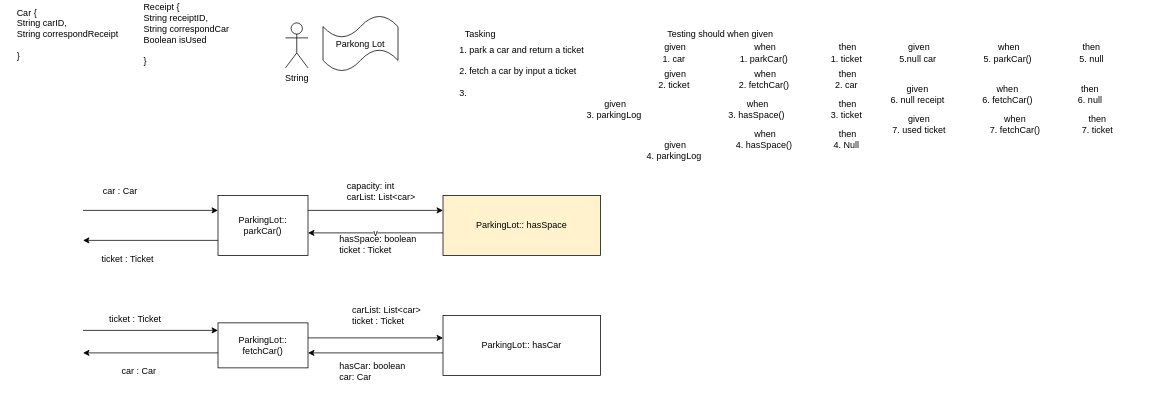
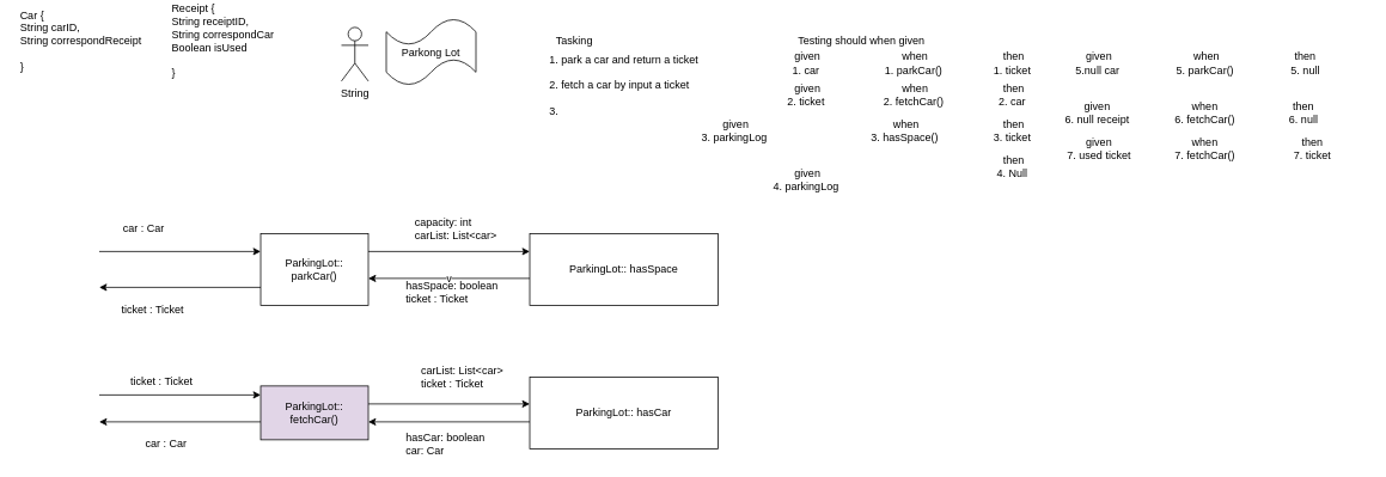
  <mxCell id="0" />
  <mxCell id="1" parent="0" />
  <mxCell id="2" value="ParkingLot:: parkCar()" style="rounded=0;whiteSpace=wrap;html=1;" vertex="1" parent="1"><mxGeometry x="290" y="260" width="120" height="80" as="geometry" /></mxCell>
  <mxCell id="3" value="String" style="shape=umlActor;verticalLabelPosition=bottom;verticalAlign=top;html=1;outlineConnect=0;" vertex="1" parent="1"><mxGeometry x="380" y="30" width="30" height="60" as="geometry" /></mxCell>
  <mxCell id="4" value="Parkong Lot" style="shape=tape;whiteSpace=wrap;html=1;" vertex="1" parent="1"><mxGeometry x="430" y="20" width="100" height="75" as="geometry" /></mxCell>
- <mxCell id="5" value="ParkingLot:: fetchCar()" style="rounded=0;whiteSpace=wrap;html=1;" vertex="1" parent="1"><mxGeometry x="290" y="430" width="120" height="60" as="geometry" /></mxCell>
+ <mxCell id="5" value="ParkingLot:: fetchCar()" style="rounded=0;whiteSpace=wrap;html=1;fillColor=#e1d5e7;" vertex="1" parent="1"><mxGeometry x="290" y="430" width="120" height="60" as="geometry" /></mxCell>
  <mxCell id="6" value="" style="endArrow=classic;html=1;rounded=0;" edge="1" parent="1"><mxGeometry width="50" height="50" relative="1" as="geometry"><mxPoint x="110" y="280" as="sourcePoint" /><mxPoint x="290" y="280" as="targetPoint" /></mxGeometry></mxCell>
  <mxCell id="7" value="" style="endArrow=classic;html=1;rounded=0;exitX=0;exitY=0.75;exitDx=0;exitDy=0;" edge="1" parent="1" source="2"><mxGeometry width="50" height="50" relative="1" as="geometry"><mxPoint x="160" y="500" as="sourcePoint" /><mxPoint x="110" y="320" as="targetPoint" /></mxGeometry></mxCell>
  <mxCell id="8" value="" style="endArrow=classic;html=1;rounded=0;" edge="1" parent="1"><mxGeometry width="50" height="50" relative="1" as="geometry"><mxPoint x="110" y="440" as="sourcePoint" /><mxPoint x="290" y="440" as="targetPoint" /></mxGeometry></mxCell>
  <mxCell id="9" value="" style="endArrow=classic;html=1;rounded=0;exitX=0;exitY=0.75;exitDx=0;exitDy=0;" edge="1" parent="1"><mxGeometry width="50" height="50" relative="1" as="geometry"><mxPoint x="290" y="470" as="sourcePoint" /><mxPoint x="110" y="470" as="targetPoint" /></mxGeometry></mxCell>
  <mxCell id="10" value="car : Car" style="text;html=1;strokeColor=none;fillColor=none;align=center;verticalAlign=middle;whiteSpace=wrap;rounded=0;" vertex="1" parent="1"><mxGeometry x="130" y="240" width="60" height="30" as="geometry" /></mxCell>
  <mxCell id="11" value="car : Car" style="text;html=1;strokeColor=none;fillColor=none;align=center;verticalAlign=middle;whiteSpace=wrap;rounded=0;" vertex="1" parent="1"><mxGeometry x="150" y="480" width="70" height="30" as="geometry" /></mxCell>
  <mxCell id="12" value="ticket : Ticket" style="text;html=1;strokeColor=none;fillColor=none;align=center;verticalAlign=middle;whiteSpace=wrap;rounded=0;" vertex="1" parent="1"><mxGeometry x="120" y="330" width="100" height="30" as="geometry" /></mxCell>
  <mxCell id="13" value="ticket : Ticket" style="text;html=1;strokeColor=none;fillColor=none;align=center;verticalAlign=middle;whiteSpace=wrap;rounded=0;" vertex="1" parent="1"><mxGeometry x="130" y="410" width="100" height="30" as="geometry" /></mxCell>
  <mxCell id="14" value="Tasking" style="text;html=1;strokeColor=none;fillColor=none;align=center;verticalAlign=middle;whiteSpace=wrap;rounded=0;" vertex="1" parent="1"><mxGeometry x="610" y="30" width="60" height="30" as="geometry" /></mxCell>
  <mxCell id="15" value="Testing should when given" style="text;html=1;strokeColor=none;fillColor=none;align=center;verticalAlign=middle;whiteSpace=wrap;rounded=0;" vertex="1" parent="1"><mxGeometry x="850" y="30" width="220" height="30" as="geometry" /></mxCell>
  <mxCell id="16" value="1. park a car and return a ticket&lt;br&gt;&lt;br&gt;2. fetch a car by input a ticket&lt;br&gt;&lt;br&gt;3.&amp;nbsp;" style="text;html=1;strokeColor=none;fillColor=none;align=left;verticalAlign=middle;whiteSpace=wrap;rounded=0;" vertex="1" parent="1"><mxGeometry x="610" y="80" width="210" height="30" as="geometry" /></mxCell>
  <mxCell id="17" value="given&lt;br&gt;1. car&amp;nbsp;" style="text;html=1;strokeColor=none;fillColor=none;align=center;verticalAlign=middle;whiteSpace=wrap;rounded=0;" vertex="1" parent="1"><mxGeometry x="855" y="55" width="90" height="30" as="geometry" /></mxCell>
  <mxCell id="18" value="then&lt;br&gt;1. ticket&amp;nbsp;" style="text;html=1;strokeColor=none;fillColor=none;align=center;verticalAlign=middle;whiteSpace=wrap;rounded=0;" vertex="1" parent="1"><mxGeometry x="1070" y="55" width="120" height="30" as="geometry" /></mxCell>
  <mxCell id="19" value="given&lt;br&gt;2. ticket&amp;nbsp;" style="text;html=1;strokeColor=none;fillColor=none;align=center;verticalAlign=middle;whiteSpace=wrap;rounded=0;" vertex="1" parent="1"><mxGeometry x="870" y="90" width="60" height="30" as="geometry" /></mxCell>
  <mxCell id="20" value="when&lt;br&gt;1. parkCar()&amp;nbsp;" style="text;html=1;strokeColor=none;fillColor=none;align=center;verticalAlign=middle;whiteSpace=wrap;rounded=0;" vertex="1" parent="1"><mxGeometry x="970" y="55" width="100" height="30" as="geometry" /></mxCell>
  <mxCell id="21" value="when&lt;br&gt;2. fetchCar()&amp;nbsp;" style="text;html=1;strokeColor=none;fillColor=none;align=center;verticalAlign=middle;whiteSpace=wrap;rounded=0;" vertex="1" parent="1"><mxGeometry x="970" y="90" width="100" height="30" as="geometry" /></mxCell>
  <mxCell id="22" value="then&lt;br&gt;2. car&amp;nbsp;" style="text;html=1;strokeColor=none;fillColor=none;align=center;verticalAlign=middle;whiteSpace=wrap;rounded=0;" vertex="1" parent="1"><mxGeometry x="1070" y="90" width="120" height="30" as="geometry" /></mxCell>
  <mxCell id="23" value="Car {&lt;br&gt;String carID,&lt;br&gt;String correspondReceipt&lt;br&gt;&lt;br&gt;}" style="text;html=1;strokeColor=none;fillColor=none;align=left;verticalAlign=middle;whiteSpace=wrap;rounded=0;" vertex="1" parent="1"><mxGeometry x="20" y="30" width="180" height="30" as="geometry" /></mxCell>
  <mxCell id="24" value="Receipt {&lt;br&gt;String receiptID,&lt;br&gt;String correspondCar&lt;br&gt;Boolean isUsed&lt;br&gt;&lt;br&gt;}" style="text;html=1;strokeColor=none;fillColor=none;align=left;verticalAlign=middle;whiteSpace=wrap;rounded=0;" vertex="1" parent="1"><mxGeometry x="189" y="30" width="180" height="30" as="geometry" /></mxCell>
- <mxCell id="25" value="ParkingLot:: hasSpace" style="rounded=0;whiteSpace=wrap;html=1;fillColor=#fff2cc;" vertex="1" parent="1"><mxGeometry x="590" y="260" width="210" height="80" as="geometry" /></mxCell>
+ <mxCell id="25" value="ParkingLot:: hasSpace" style="rounded=0;whiteSpace=wrap;html=1;" vertex="1" parent="1"><mxGeometry x="590" y="260" width="210" height="80" as="geometry" /></mxCell>
  <mxCell id="26" value="ParkingLot:: hasCar" style="rounded=0;whiteSpace=wrap;html=1;" vertex="1" parent="1"><mxGeometry x="590" y="420" width="210" height="80" as="geometry" /></mxCell>
  <mxCell id="27" value="" style="endArrow=classic;html=1;rounded=0;" edge="1" parent="1"><mxGeometry width="50" height="50" relative="1" as="geometry"><mxPoint x="410" y="450" as="sourcePoint" /><mxPoint x="590" y="450" as="targetPoint" /></mxGeometry></mxCell>
  <mxCell id="28" value="" style="endArrow=classic;html=1;rounded=0;" edge="1" parent="1"><mxGeometry width="50" height="50" relative="1" as="geometry"><mxPoint x="410" y="280" as="sourcePoint" /><mxPoint x="590" y="280" as="targetPoint" /></mxGeometry></mxCell>
  <mxCell id="29" value="capacity: int&lt;br&gt;carList: List&amp;lt;car&amp;gt;" style="text;html=1;strokeColor=none;fillColor=none;align=left;verticalAlign=middle;whiteSpace=wrap;rounded=0;" vertex="1" parent="1"><mxGeometry x="460" y="240" width="180" height="30" as="geometry" /></mxCell>
  <mxCell id="30" value="v" style="endArrow=classic;html=1;rounded=0;exitX=0;exitY=0.75;exitDx=0;exitDy=0;" edge="1" parent="1"><mxGeometry width="50" height="50" relative="1" as="geometry"><mxPoint x="590" y="310" as="sourcePoint" /><mxPoint x="410" y="310" as="targetPoint" /></mxGeometry></mxCell>
  <mxCell id="31" value="hasSpace: boolean&lt;br&gt;ticket : Ticket" style="text;html=1;strokeColor=none;fillColor=none;align=left;verticalAlign=middle;whiteSpace=wrap;rounded=0;" vertex="1" parent="1"><mxGeometry x="450" y="310" width="140" height="30" as="geometry" /></mxCell>
  <mxCell id="32" value="&lt;div style=&quot;text-align: left&quot;&gt;&lt;span&gt;carList: List&amp;lt;car&amp;gt;&lt;/span&gt;&lt;/div&gt;&lt;div style=&quot;text-align: left&quot;&gt;ticket : Ticket&lt;/div&gt;" style="text;html=1;strokeColor=none;fillColor=none;align=center;verticalAlign=middle;whiteSpace=wrap;rounded=0;" vertex="1" parent="1"><mxGeometry x="450" y="410" width="130" height="20" as="geometry" /></mxCell>
  <mxCell id="33" value="" style="endArrow=classic;html=1;rounded=0;exitX=0;exitY=0.75;exitDx=0;exitDy=0;" edge="1" parent="1"><mxGeometry width="50" height="50" relative="1" as="geometry"><mxPoint x="590" y="470" as="sourcePoint" /><mxPoint x="410" y="470" as="targetPoint" /></mxGeometry></mxCell>
  <mxCell id="34" value="hasCar: boolean&lt;br&gt;car: Car" style="text;html=1;strokeColor=none;fillColor=none;align=left;verticalAlign=middle;whiteSpace=wrap;rounded=0;" vertex="1" parent="1"><mxGeometry x="450" y="480" width="140" height="30" as="geometry" /></mxCell>
  <mxCell id="35" value="given&lt;br&gt;3. parkingLog&amp;nbsp;" style="text;html=1;strokeColor=none;fillColor=none;align=center;verticalAlign=middle;whiteSpace=wrap;rounded=0;" vertex="1" parent="1"><mxGeometry x="770" y="130" width="100" height="30" as="geometry" /></mxCell>
  <mxCell id="36" value="when&lt;br&gt;3. hasSpace()&amp;nbsp;" style="text;html=1;strokeColor=none;fillColor=none;align=center;verticalAlign=middle;whiteSpace=wrap;rounded=0;" vertex="1" parent="1"><mxGeometry x="960" y="130" width="100" height="30" as="geometry" /></mxCell>
  <mxCell id="37" value="then&lt;br&gt;3. ticket&amp;nbsp;" style="text;html=1;strokeColor=none;fillColor=none;align=center;verticalAlign=middle;whiteSpace=wrap;rounded=0;" vertex="1" parent="1"><mxGeometry x="1070" y="130" width="120" height="30" as="geometry" /></mxCell>
  <mxCell id="38" value="given&lt;br&gt;4. parkingLog&amp;nbsp;" style="text;html=1;strokeColor=none;fillColor=none;align=center;verticalAlign=middle;whiteSpace=wrap;rounded=0;" vertex="1" parent="1"><mxGeometry x="850" y="185" width="100" height="30" as="geometry" /></mxCell>
- <mxCell id="39" value="when&lt;br&gt;4. hasSpace()&amp;nbsp;" style="text;html=1;strokeColor=none;fillColor=none;align=center;verticalAlign=middle;whiteSpace=wrap;rounded=0;" vertex="1" parent="1"><mxGeometry x="970" y="170" width="100" height="30" as="geometry" /></mxCell>
  <mxCell id="40" value="then&lt;br&gt;4. Null&amp;nbsp;" style="text;html=1;strokeColor=none;fillColor=none;align=center;verticalAlign=middle;whiteSpace=wrap;rounded=0;" vertex="1" parent="1"><mxGeometry x="1070" y="170" width="120" height="30" as="geometry" /></mxCell>
  <mxCell id="41" value="given&lt;br&gt;5.null car&amp;nbsp;" style="text;html=1;strokeColor=none;fillColor=none;align=center;verticalAlign=middle;whiteSpace=wrap;rounded=0;" vertex="1" parent="1"><mxGeometry x="1180" y="55" width="90" height="30" as="geometry" /></mxCell>
  <mxCell id="42" value="then&lt;br&gt;5. null" style="text;html=1;strokeColor=none;fillColor=none;align=center;verticalAlign=middle;whiteSpace=wrap;rounded=0;" vertex="1" parent="1"><mxGeometry x="1395" y="55" width="120" height="30" as="geometry" /></mxCell>
  <mxCell id="43" value="when&lt;br&gt;5. parkCar()&amp;nbsp;" style="text;html=1;strokeColor=none;fillColor=none;align=center;verticalAlign=middle;whiteSpace=wrap;rounded=0;" vertex="1" parent="1"><mxGeometry x="1295" y="55" width="100" height="30" as="geometry" /></mxCell>
  <mxCell id="44" value="given&lt;br&gt;6. null receipt" style="text;html=1;strokeColor=none;fillColor=none;align=center;verticalAlign=middle;whiteSpace=wrap;rounded=0;" vertex="1" parent="1"><mxGeometry x="1177.5" y="110" width="90" height="30" as="geometry" /></mxCell>
  <mxCell id="45" value="then&lt;br&gt;6. null" style="text;html=1;strokeColor=none;fillColor=none;align=center;verticalAlign=middle;whiteSpace=wrap;rounded=0;" vertex="1" parent="1"><mxGeometry x="1392.5" y="110" width="120" height="30" as="geometry" /></mxCell>
  <mxCell id="46" value="when&lt;br&gt;6. fetchCar()" style="text;html=1;strokeColor=none;fillColor=none;align=center;verticalAlign=middle;whiteSpace=wrap;rounded=0;" vertex="1" parent="1"><mxGeometry x="1292.5" y="110" width="100" height="30" as="geometry" /></mxCell>
  <mxCell id="47" value="given&lt;br&gt;7. used ticket" style="text;html=1;strokeColor=none;fillColor=none;align=center;verticalAlign=middle;whiteSpace=wrap;rounded=0;" vertex="1" parent="1"><mxGeometry x="1180" y="150" width="90" height="30" as="geometry" /></mxCell>
- <mxCell id="48" value="when&lt;br&gt;7. fetchCar()" style="text;html=1;strokeColor=none;fillColor=none;align=center;verticalAlign=middle;whiteSpace=wrap;rounded=0;" vertex="1" parent="1"><mxGeometry x="1302.5" y="150" width="100" height="30" as="geometry" /></mxCell>
+ <mxCell id="48" value="when&lt;br&gt;7. fetchCar()" style="text;html=1;strokeColor=none;fillColor=none;align=center;verticalAlign=middle;whiteSpace=wrap;rounded=0;" vertex="1" parent="1"><mxGeometry x="1292.5" y="150" width="100" height="30" as="geometry" /></mxCell>
  <mxCell id="49" value="then&lt;br&gt;7. ticket" style="text;html=1;strokeColor=none;fillColor=none;align=center;verticalAlign=middle;whiteSpace=wrap;rounded=0;" vertex="1" parent="1"><mxGeometry x="1402.5" y="150" width="120" height="30" as="geometry" /></mxCell>
